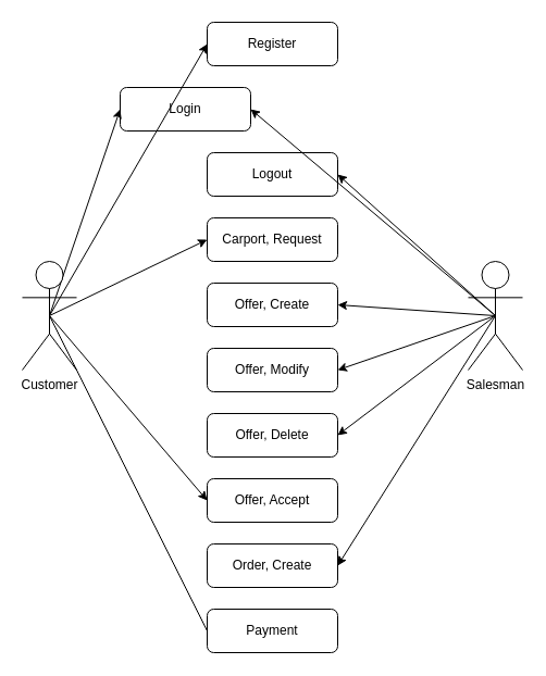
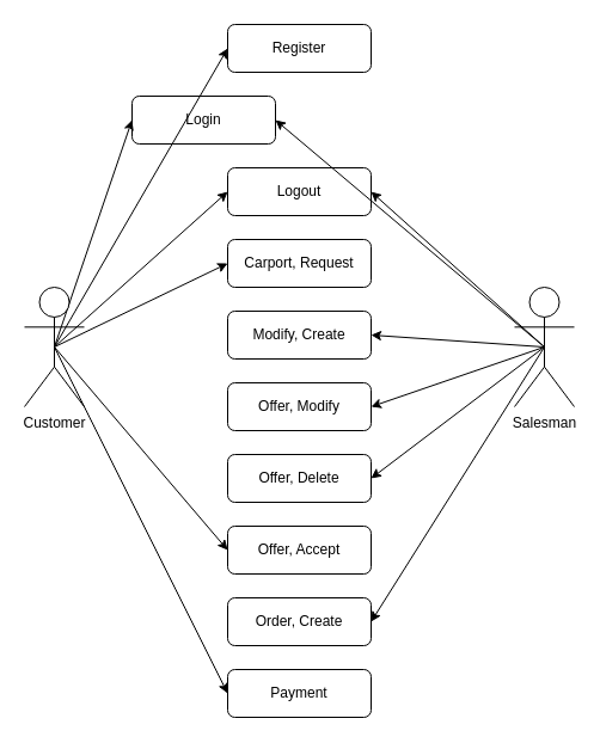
  <mxCell id="0" />
  <mxCell id="1" parent="0" />
  <mxCell id="2" value="Register" style="rounded=1;whiteSpace=wrap;html=1;" vertex="1" parent="1"><mxGeometry x="190" y="20" width="120" height="40" as="geometry" /></mxCell>
  <mxCell id="3" value="Login" style="rounded=1;whiteSpace=wrap;html=1;" vertex="1" parent="1"><mxGeometry x="110" y="80" width="120" height="40" as="geometry" /></mxCell>
  <mxCell id="4" value="Logout" style="rounded=1;whiteSpace=wrap;html=1;" vertex="1" parent="1"><mxGeometry x="190" y="140" width="120" height="40" as="geometry" /></mxCell>
  <mxCell id="5" value="Carport, Request" style="rounded=1;whiteSpace=wrap;html=1;" vertex="1" parent="1"><mxGeometry x="190" y="200" width="120" height="40" as="geometry" /></mxCell>
- <mxCell id="6" value="Offer, Create" style="rounded=1;whiteSpace=wrap;html=1;" vertex="1" parent="1"><mxGeometry x="190" y="260" width="120" height="40" as="geometry" /></mxCell>
+ <mxCell id="6" value="Modify, Create" style="rounded=1;whiteSpace=wrap;html=1;" vertex="1" parent="1"><mxGeometry x="190" y="260" width="120" height="40" as="geometry" /></mxCell>
  <mxCell id="7" value="Offer, Modify" style="rounded=1;whiteSpace=wrap;html=1;" vertex="1" parent="1"><mxGeometry x="190" y="320" width="120" height="40" as="geometry" /></mxCell>
  <mxCell id="8" value="Offer, Delete" style="rounded=1;whiteSpace=wrap;html=1;" vertex="1" parent="1"><mxGeometry x="190" y="380" width="120" height="40" as="geometry" /></mxCell>
  <mxCell id="9" value="Offer, Accept" style="rounded=1;whiteSpace=wrap;html=1;" vertex="1" parent="1"><mxGeometry x="190" y="440" width="120" height="40" as="geometry" /></mxCell>
  <mxCell id="10" value="Order, Create" style="rounded=1;whiteSpace=wrap;html=1;" vertex="1" parent="1"><mxGeometry x="190" y="500" width="120" height="40" as="geometry" /></mxCell>
  <mxCell id="11" value="Payment" style="rounded=1;whiteSpace=wrap;html=1;" vertex="1" parent="1"><mxGeometry x="190" y="560" width="120" height="40" as="geometry" /></mxCell>
  <mxCell id="12" style="rounded=0;orthogonalLoop=1;jettySize=auto;html=1;exitX=0.5;exitY=0.5;exitDx=0;exitDy=0;exitPerimeter=0;entryX=0;entryY=0.5;entryDx=0;entryDy=0;" edge="1" parent="1" source="18" target="2"><mxGeometry relative="1" as="geometry" /></mxCell>
  <mxCell id="13" style="rounded=0;orthogonalLoop=1;jettySize=auto;html=1;exitX=0.5;exitY=0.5;exitDx=0;exitDy=0;exitPerimeter=0;entryX=0;entryY=0.5;entryDx=0;entryDy=0;" edge="1" parent="1" source="18" target="3"><mxGeometry relative="1" as="geometry" /></mxCell>
+ <mxCell id="14" style="edgeStyle=none;rounded=0;orthogonalLoop=1;jettySize=auto;html=1;exitX=0.5;exitY=0.5;exitDx=0;exitDy=0;exitPerimeter=0;entryX=0;entryY=0.5;entryDx=0;entryDy=0;" edge="1" parent="1" source="18" target="4"><mxGeometry relative="1" as="geometry" /></mxCell>
  <mxCell id="15" style="edgeStyle=none;rounded=0;orthogonalLoop=1;jettySize=auto;html=1;exitX=0.5;exitY=0.5;exitDx=0;exitDy=0;exitPerimeter=0;entryX=0;entryY=0.5;entryDx=0;entryDy=0;" edge="1" parent="1" source="18" target="5"><mxGeometry relative="1" as="geometry" /></mxCell>
  <mxCell id="16" style="edgeStyle=none;rounded=0;orthogonalLoop=1;jettySize=auto;html=1;exitX=0.5;exitY=0.5;exitDx=0;exitDy=0;exitPerimeter=0;entryX=0;entryY=0.5;entryDx=0;entryDy=0;" edge="1" parent="1" source="18" target="9"><mxGeometry relative="1" as="geometry" /></mxCell>
- <mxCell id="17" style="edgeStyle=none;rounded=0;orthogonalLoop=1;jettySize=auto;html=1;exitX=0.5;exitY=0.5;exitDx=0;exitDy=0;exitPerimeter=0;entryX=0;entryY=0.5;entryDx=0;entryDy=0;endArrow=none;" edge="1" parent="1" source="18" target="11"><mxGeometry relative="1" as="geometry" /></mxCell>
+ <mxCell id="17" style="edgeStyle=none;rounded=0;orthogonalLoop=1;jettySize=auto;html=1;exitX=0.5;exitY=0.5;exitDx=0;exitDy=0;exitPerimeter=0;entryX=0;entryY=0.5;entryDx=0;entryDy=0;" edge="1" parent="1" source="18" target="11"><mxGeometry relative="1" as="geometry" /></mxCell>
  <mxCell id="18" value="Customer" style="shape=umlActor;verticalLabelPosition=bottom;verticalAlign=top;html=1;outlineConnect=0;" vertex="1" parent="1"><mxGeometry x="20" y="240" width="50" height="100" as="geometry" /></mxCell>
  <mxCell id="19" style="edgeStyle=none;rounded=0;orthogonalLoop=1;jettySize=auto;html=1;exitX=0.5;exitY=0.5;exitDx=0;exitDy=0;exitPerimeter=0;entryX=1;entryY=0.5;entryDx=0;entryDy=0;" edge="1" parent="1" source="25" target="3"><mxGeometry relative="1" as="geometry" /></mxCell>
  <mxCell id="20" style="edgeStyle=none;rounded=0;orthogonalLoop=1;jettySize=auto;html=1;exitX=0.5;exitY=0.5;exitDx=0;exitDy=0;exitPerimeter=0;entryX=1;entryY=0.5;entryDx=0;entryDy=0;" edge="1" parent="1" source="25" target="4"><mxGeometry relative="1" as="geometry" /></mxCell>
  <mxCell id="21" style="edgeStyle=none;rounded=0;orthogonalLoop=1;jettySize=auto;html=1;exitX=0.5;exitY=0.5;exitDx=0;exitDy=0;exitPerimeter=0;entryX=1;entryY=0.5;entryDx=0;entryDy=0;" edge="1" parent="1" source="25" target="7"><mxGeometry relative="1" as="geometry" /></mxCell>
  <mxCell id="22" style="edgeStyle=none;rounded=0;orthogonalLoop=1;jettySize=auto;html=1;exitX=0.5;exitY=0.5;exitDx=0;exitDy=0;exitPerimeter=0;entryX=1;entryY=0.5;entryDx=0;entryDy=0;" edge="1" parent="1" source="25" target="8"><mxGeometry relative="1" as="geometry" /></mxCell>
  <mxCell id="23" style="edgeStyle=none;rounded=0;orthogonalLoop=1;jettySize=auto;html=1;exitX=0.5;exitY=0.5;exitDx=0;exitDy=0;exitPerimeter=0;entryX=1;entryY=0.5;entryDx=0;entryDy=0;" edge="1" parent="1" source="25" target="10"><mxGeometry relative="1" as="geometry" /></mxCell>
  <mxCell id="24" style="edgeStyle=none;rounded=0;orthogonalLoop=1;jettySize=auto;html=1;exitX=0.5;exitY=0.5;exitDx=0;exitDy=0;exitPerimeter=0;entryX=1;entryY=0.5;entryDx=0;entryDy=0;" edge="1" parent="1" source="25" target="6"><mxGeometry relative="1" as="geometry" /></mxCell>
  <mxCell id="25" value="Salesman" style="shape=umlActor;verticalLabelPosition=bottom;verticalAlign=top;html=1;outlineConnect=0;" vertex="1" parent="1"><mxGeometry x="430" y="240" width="50" height="100" as="geometry" /></mxCell>
